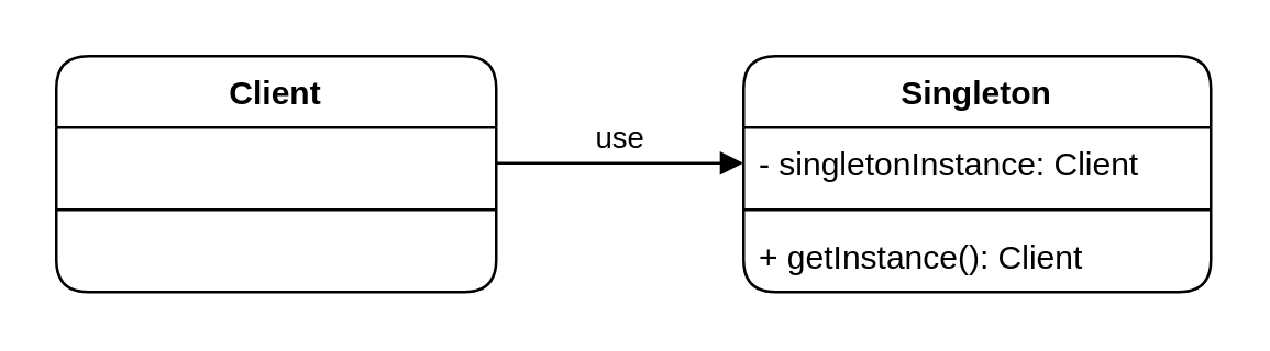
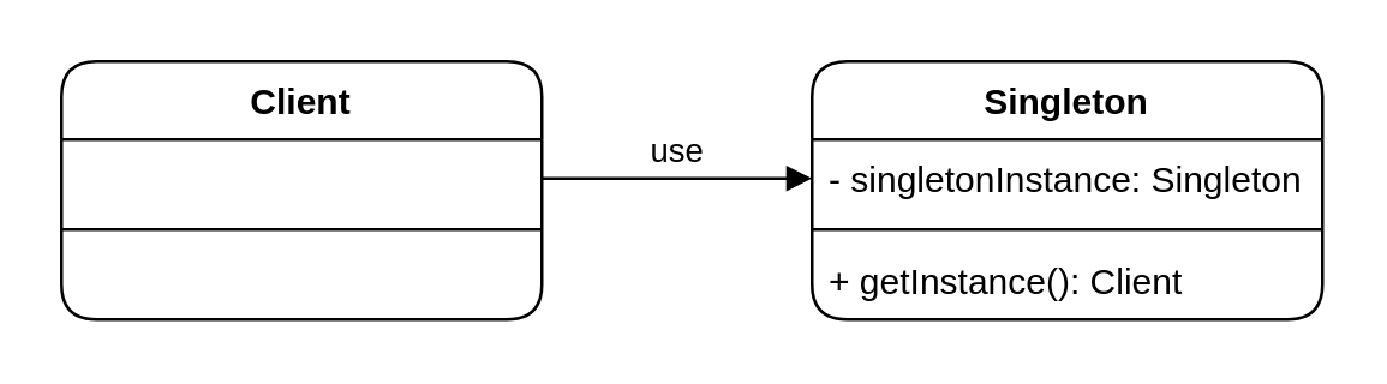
  <mxCell id="0" />
  <mxCell id="1" parent="0" />
  <mxCell id="2" value="Client" style="swimlane;fontStyle=1;align=center;verticalAlign=top;childLayout=stackLayout;horizontal=1;startSize=26;horizontalStack=0;resizeParent=1;resizeParentMax=0;resizeLast=0;collapsible=1;marginBottom=0;rounded=1;" vertex="1" parent="1"><mxGeometry x="20" y="20" width="160" height="86" as="geometry" /></mxCell>
  <mxCell id="3" value=" " style="text;strokeColor=none;fillColor=none;align=left;verticalAlign=top;spacingLeft=4;spacingRight=4;overflow=hidden;rotatable=0;points=[[0,0.5],[1,0.5]];portConstraint=eastwest;" vertex="1" parent="2"><mxGeometry y="26" width="160" height="26" as="geometry" /></mxCell>
  <mxCell id="4" value="" style="line;strokeWidth=1;fillColor=none;align=left;verticalAlign=middle;spacingTop=-1;spacingLeft=3;spacingRight=3;rotatable=0;labelPosition=right;points=[];portConstraint=eastwest;strokeColor=inherit;" vertex="1" parent="2"><mxGeometry y="52" width="160" height="8" as="geometry" /></mxCell>
  <mxCell id="5" value=" " style="text;strokeColor=none;fillColor=none;align=left;verticalAlign=top;spacingLeft=4;spacingRight=4;overflow=hidden;rotatable=0;points=[[0,0.5],[1,0.5]];portConstraint=eastwest;" vertex="1" parent="2"><mxGeometry y="60" width="160" height="26" as="geometry" /></mxCell>
  <mxCell id="6" value="Singleton&#10;" style="swimlane;fontStyle=1;align=center;verticalAlign=top;childLayout=stackLayout;horizontal=1;startSize=26;horizontalStack=0;resizeParent=1;resizeParentMax=0;resizeLast=0;collapsible=1;marginBottom=0;rounded=1;" vertex="1" parent="1"><mxGeometry x="270" y="20" width="170" height="86" as="geometry" /></mxCell>
- <mxCell id="7" value="- singletonInstance: Client" style="text;strokeColor=none;fillColor=none;align=left;verticalAlign=top;spacingLeft=4;spacingRight=4;overflow=hidden;rotatable=0;points=[[0,0.5],[1,0.5]];portConstraint=eastwest;rounded=1;" vertex="1" parent="6"><mxGeometry y="26" width="170" height="26" as="geometry" /></mxCell>
+ <mxCell id="7" value="- singletonInstance: Singleton" style="text;strokeColor=none;fillColor=none;align=left;verticalAlign=top;spacingLeft=4;spacingRight=4;overflow=hidden;rotatable=0;points=[[0,0.5],[1,0.5]];portConstraint=eastwest;rounded=1;" vertex="1" parent="6"><mxGeometry y="26" width="170" height="26" as="geometry" /></mxCell>
  <mxCell id="8" value="" style="line;strokeWidth=1;fillColor=none;align=left;verticalAlign=middle;spacingTop=-1;spacingLeft=3;spacingRight=3;rotatable=0;labelPosition=right;points=[];portConstraint=eastwest;strokeColor=inherit;rounded=1;" vertex="1" parent="6"><mxGeometry y="52" width="170" height="8" as="geometry" /></mxCell>
  <mxCell id="9" value="+ getInstance(): Client" style="text;strokeColor=none;fillColor=none;align=left;verticalAlign=top;spacingLeft=4;spacingRight=4;overflow=hidden;rotatable=0;points=[[0,0.5],[1,0.5]];portConstraint=eastwest;rounded=1;" vertex="1" parent="6"><mxGeometry y="60" width="170" height="26" as="geometry" /></mxCell>
  <mxCell id="10" value="use" style="html=1;verticalAlign=bottom;endArrow=block;rounded=0;exitX=1;exitY=0.5;exitDx=0;exitDy=0;entryX=0;entryY=0.5;entryDx=0;entryDy=0;" edge="1" parent="1" source="3" target="7"><mxGeometry width="80" relative="1" as="geometry"><mxPoint x="230" y="69" as="sourcePoint" /><mxPoint x="310" y="69" as="targetPoint" /></mxGeometry></mxCell>
